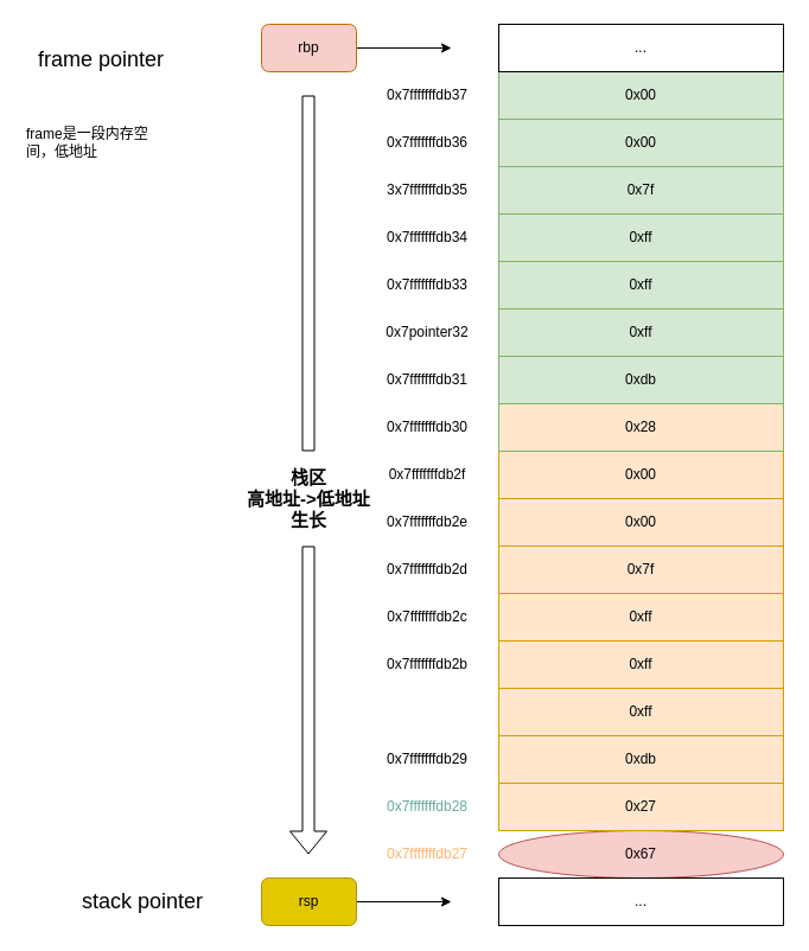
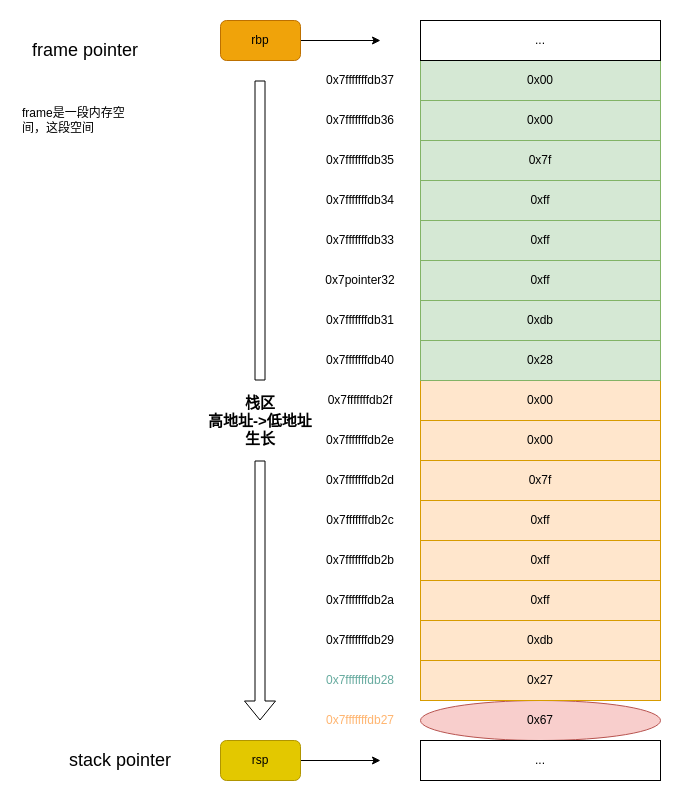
  <mxCell id="0" />
  <mxCell id="1" parent="0" />
  <mxCell id="2" value="0x67" style="ellipse;whiteSpace=wrap;html=1;fillColor=#f8cecc;strokeColor=#b85450;" vertex="1" parent="1"><mxGeometry x="420" y="700" width="240" height="40" as="geometry" /></mxCell>
  <mxCell id="3" value="0x27" style="rounded=0;whiteSpace=wrap;html=1;fillColor=#ffe6cc;strokeColor=#d79b00;" vertex="1" parent="1"><mxGeometry x="420" y="660" width="240" height="40" as="geometry" /></mxCell>
  <mxCell id="4" value="0xdb" style="rounded=0;whiteSpace=wrap;html=1;fillColor=#ffe6cc;strokeColor=#d79b00;" vertex="1" parent="1"><mxGeometry x="420" y="620" width="240" height="40" as="geometry" /></mxCell>
  <mxCell id="5" value="0xff" style="rounded=0;whiteSpace=wrap;html=1;fillColor=#ffe6cc;strokeColor=#d79b00;" vertex="1" parent="1"><mxGeometry x="420" y="580" width="240" height="40" as="geometry" /></mxCell>
  <mxCell id="6" value="0xff" style="rounded=0;whiteSpace=wrap;html=1;fillColor=#ffe6cc;strokeColor=#d79b00;" vertex="1" parent="1"><mxGeometry x="420" y="540" width="240" height="40" as="geometry" /></mxCell>
  <mxCell id="7" value="0xff" style="rounded=0;whiteSpace=wrap;html=1;fillColor=#ffe6cc;strokeColor=#d79b00;" vertex="1" parent="1"><mxGeometry x="420" y="500" width="240" height="40" as="geometry" /></mxCell>
  <mxCell id="8" value="0x7f" style="rounded=0;whiteSpace=wrap;html=1;fillColor=#ffe6cc;strokeColor=#d79b00;" vertex="1" parent="1"><mxGeometry x="420" y="460" width="240" height="40" as="geometry" /></mxCell>
  <mxCell id="9" value="0x00" style="rounded=0;whiteSpace=wrap;html=1;fillColor=#ffe6cc;strokeColor=#d79b00;" vertex="1" parent="1"><mxGeometry x="420" y="420" width="240" height="40" as="geometry" /></mxCell>
  <mxCell id="10" value="0x00" style="rounded=0;whiteSpace=wrap;html=1;fillColor=#ffe6cc;strokeColor=#d79b00;" vertex="1" parent="1"><mxGeometry x="420" y="380" width="240" height="40" as="geometry" /></mxCell>
- <mxCell id="11" value="0x28" style="rounded=0;whiteSpace=wrap;html=1;fillColor=#ffe6cc;strokeColor=#82b366;" vertex="1" parent="1"><mxGeometry x="420" y="340" width="240" height="40" as="geometry" /></mxCell>
+ <mxCell id="11" value="0x28" style="rounded=0;whiteSpace=wrap;html=1;fillColor=#d5e8d4;strokeColor=#82b366;" vertex="1" parent="1"><mxGeometry x="420" y="340" width="240" height="40" as="geometry" /></mxCell>
  <mxCell id="12" value="0xdb" style="rounded=0;whiteSpace=wrap;html=1;fillColor=#d5e8d4;strokeColor=#82b366;" vertex="1" parent="1"><mxGeometry x="420" y="300" width="240" height="40" as="geometry" /></mxCell>
  <mxCell id="13" value="0xff" style="rounded=0;whiteSpace=wrap;html=1;fillColor=#d5e8d4;strokeColor=#82b366;" vertex="1" parent="1"><mxGeometry x="420" y="260" width="240" height="40" as="geometry" /></mxCell>
  <mxCell id="14" value="&lt;font color=&quot;#ffb570&quot;&gt;0x7fffffffdb27&lt;/font&gt;" style="text;html=1;strokeColor=none;fillColor=none;align=center;verticalAlign=middle;whiteSpace=wrap;rounded=0;" vertex="1" parent="1"><mxGeometry x="300" y="700" width="120" height="40" as="geometry" /></mxCell>
  <mxCell id="15" value="0xff" style="rounded=0;whiteSpace=wrap;html=1;fillColor=#d5e8d4;strokeColor=#82b366;" vertex="1" parent="1"><mxGeometry x="420" y="220" width="240" height="40" as="geometry" /></mxCell>
  <mxCell id="16" value="0x00" style="rounded=0;whiteSpace=wrap;html=1;fillColor=#d5e8d4;strokeColor=#82b366;" vertex="1" parent="1"><mxGeometry x="420" y="100" width="240" height="40" as="geometry" /></mxCell>
  <mxCell id="17" value="0x7f" style="rounded=0;whiteSpace=wrap;html=1;fillColor=#d5e8d4;strokeColor=#82b366;" vertex="1" parent="1"><mxGeometry x="420" y="140" width="240" height="40" as="geometry" /></mxCell>
  <mxCell id="18" value="0xff" style="rounded=0;whiteSpace=wrap;html=1;fillColor=#d5e8d4;strokeColor=#82b366;" vertex="1" parent="1"><mxGeometry x="420" y="180" width="240" height="40" as="geometry" /></mxCell>
  <mxCell id="19" value="0x00" style="rounded=0;whiteSpace=wrap;html=1;fillColor=#d5e8d4;strokeColor=#82b366;" vertex="1" parent="1"><mxGeometry x="420" y="60" width="240" height="40" as="geometry" /></mxCell>
  <mxCell id="20" value="..." style="rounded=0;whiteSpace=wrap;html=1;" vertex="1" parent="1"><mxGeometry x="420" y="740" width="240" height="40" as="geometry" /></mxCell>
  <mxCell id="21" value="..." style="rounded=0;whiteSpace=wrap;html=1;" vertex="1" parent="1"><mxGeometry x="420" y="20" width="240" height="40" as="geometry" /></mxCell>
  <mxCell id="22" value="&lt;font color=&quot;#67ab9f&quot;&gt;0x7fffffffdb28&lt;/font&gt;" style="text;html=1;strokeColor=none;fillColor=none;align=center;verticalAlign=middle;whiteSpace=wrap;rounded=0;" vertex="1" parent="1"><mxGeometry x="300" y="660" width="120" height="40" as="geometry" /></mxCell>
  <mxCell id="23" value="0x7fffffffdb29" style="text;html=1;strokeColor=none;fillColor=none;align=center;verticalAlign=middle;whiteSpace=wrap;rounded=0;" vertex="1" parent="1"><mxGeometry x="300" y="620" width="120" height="40" as="geometry" /></mxCell>
+ <mxCell id="24" value="0x7fffffffdb2a" style="text;html=1;strokeColor=none;fillColor=none;align=center;verticalAlign=middle;whiteSpace=wrap;rounded=0;" vertex="1" parent="1"><mxGeometry x="300" y="580" width="120" height="40" as="geometry" /></mxCell>
  <mxCell id="25" value="0x7fffffffdb2b" style="text;html=1;strokeColor=none;fillColor=none;align=center;verticalAlign=middle;whiteSpace=wrap;rounded=0;" vertex="1" parent="1"><mxGeometry x="300" y="540" width="120" height="40" as="geometry" /></mxCell>
  <mxCell id="26" value="0x7fffffffdb2c" style="text;html=1;strokeColor=none;fillColor=none;align=center;verticalAlign=middle;whiteSpace=wrap;rounded=0;" vertex="1" parent="1"><mxGeometry x="300" y="500" width="120" height="40" as="geometry" /></mxCell>
  <mxCell id="27" value="0x7fffffffdb2d" style="text;html=1;strokeColor=none;fillColor=none;align=center;verticalAlign=middle;whiteSpace=wrap;rounded=0;" vertex="1" parent="1"><mxGeometry x="300" y="460" width="120" height="40" as="geometry" /></mxCell>
  <mxCell id="28" value="0x7fffffffdb2e" style="text;html=1;strokeColor=none;fillColor=none;align=center;verticalAlign=middle;whiteSpace=wrap;rounded=0;" vertex="1" parent="1"><mxGeometry x="300" y="420" width="120" height="40" as="geometry" /></mxCell>
  <mxCell id="29" value="0x7fffffffdb2f" style="text;html=1;strokeColor=none;fillColor=none;align=center;verticalAlign=middle;whiteSpace=wrap;rounded=0;" vertex="1" parent="1"><mxGeometry x="300" y="380" width="120" height="40" as="geometry" /></mxCell>
- <mxCell id="30" value="0x7fffffffdb30" style="text;html=1;strokeColor=none;fillColor=none;align=center;verticalAlign=middle;whiteSpace=wrap;rounded=0;" vertex="1" parent="1"><mxGeometry x="300" y="340" width="120" height="40" as="geometry" /></mxCell>
+ <mxCell id="30" value="0x7fffffffdb40" style="text;html=1;strokeColor=none;fillColor=none;align=center;verticalAlign=middle;whiteSpace=wrap;rounded=0;" vertex="1" parent="1"><mxGeometry x="300" y="340" width="120" height="40" as="geometry" /></mxCell>
  <mxCell id="31" value="0x7fffffffdb31" style="text;html=1;strokeColor=none;fillColor=none;align=center;verticalAlign=middle;whiteSpace=wrap;rounded=0;" vertex="1" parent="1"><mxGeometry x="300" y="300" width="120" height="40" as="geometry" /></mxCell>
  <mxCell id="32" value="0x7pointer32" style="text;html=1;strokeColor=none;fillColor=none;align=center;verticalAlign=middle;whiteSpace=wrap;rounded=0;" vertex="1" parent="1"><mxGeometry x="300" y="260" width="120" height="40" as="geometry" /></mxCell>
  <mxCell id="33" value="0x7fffffffdb33" style="text;html=1;strokeColor=none;fillColor=none;align=center;verticalAlign=middle;whiteSpace=wrap;rounded=0;" vertex="1" parent="1"><mxGeometry x="300" y="220" width="120" height="40" as="geometry" /></mxCell>
  <mxCell id="34" value="0x7fffffffdb34" style="text;html=1;strokeColor=none;fillColor=none;align=center;verticalAlign=middle;whiteSpace=wrap;rounded=0;" vertex="1" parent="1"><mxGeometry x="300" y="180" width="120" height="40" as="geometry" /></mxCell>
- <mxCell id="35" value="3x7fffffffdb35" style="text;html=1;strokeColor=none;fillColor=none;align=center;verticalAlign=middle;whiteSpace=wrap;rounded=0;" vertex="1" parent="1"><mxGeometry x="300" y="140" width="120" height="40" as="geometry" /></mxCell>
+ <mxCell id="35" value="0x7fffffffdb35" style="text;html=1;strokeColor=none;fillColor=none;align=center;verticalAlign=middle;whiteSpace=wrap;rounded=0;" vertex="1" parent="1"><mxGeometry x="300" y="140" width="120" height="40" as="geometry" /></mxCell>
  <mxCell id="36" value="0x7fffffffdb37" style="text;html=1;strokeColor=none;fillColor=none;align=center;verticalAlign=middle;whiteSpace=wrap;rounded=0;" vertex="1" parent="1"><mxGeometry x="300" y="60" width="120" height="40" as="geometry" /></mxCell>
  <mxCell id="37" value="0x7fffffffdb36" style="text;html=1;strokeColor=none;fillColor=none;align=center;verticalAlign=middle;whiteSpace=wrap;rounded=0;" vertex="1" parent="1"><mxGeometry x="300" y="100" width="120" height="40" as="geometry" /></mxCell>
  <mxCell id="38" value="" style="endArrow=classic;html=1;" edge="1" parent="1"><mxGeometry width="50" height="50" relative="1" as="geometry"><mxPoint x="300" y="760" as="sourcePoint" /><mxPoint x="380" y="760" as="targetPoint" /></mxGeometry></mxCell>
  <mxCell id="39" value="rsp" style="rounded=1;whiteSpace=wrap;html=1;fillColor=#e3c800;strokeColor=#B09500;fontColor=#000000;" vertex="1" parent="1"><mxGeometry x="220" y="740" width="80" height="40" as="geometry" /></mxCell>
  <mxCell id="40" value="" style="endArrow=classic;html=1;" edge="1" parent="1"><mxGeometry width="50" height="50" relative="1" as="geometry"><mxPoint x="300" y="40" as="sourcePoint" /><mxPoint x="380" y="40" as="targetPoint" /></mxGeometry></mxCell>
- <mxCell id="41" value="rbp" style="rounded=1;whiteSpace=wrap;html=1;fillColor=#f8cecc;strokeColor=#BD7000;fontColor=#000000;" vertex="1" parent="1"><mxGeometry x="220" y="20" width="80" height="40" as="geometry" /></mxCell>
+ <mxCell id="41" value="rbp" style="rounded=1;whiteSpace=wrap;html=1;fillColor=#f0a30a;strokeColor=#BD7000;fontColor=#000000;" vertex="1" parent="1"><mxGeometry x="220" y="20" width="80" height="40" as="geometry" /></mxCell>
  <mxCell id="42" value="" style="shape=flexArrow;endArrow=classic;html=1;startArrow=none;" edge="1" parent="1"><mxGeometry width="50" height="50" relative="1" as="geometry"><mxPoint x="259.5" y="460" as="sourcePoint" /><mxPoint x="259.5" y="720" as="targetPoint" /></mxGeometry></mxCell>
  <mxCell id="43" value="&lt;span style=&quot;font-size: 18px&quot;&gt;frame pointer&lt;/span&gt;" style="text;html=1;strokeColor=none;fillColor=none;align=center;verticalAlign=middle;whiteSpace=wrap;rounded=0;" vertex="1" parent="1"><mxGeometry x="25" y="30" width="120" height="40" as="geometry" /></mxCell>
  <mxCell id="44" value="" style="shape=flexArrow;endArrow=none;html=1;" edge="1" parent="1"><mxGeometry width="50" height="50" relative="1" as="geometry"><mxPoint x="259.5" y="380" as="sourcePoint" /><mxPoint x="259.5" y="80" as="targetPoint" /></mxGeometry></mxCell>
  <mxCell id="45" value="&lt;b style=&quot;font-size: 15px&quot;&gt;栈区&lt;br&gt;高地址-&amp;gt;低地址&lt;br&gt;生长&lt;/b&gt;" style="text;html=1;strokeColor=none;fillColor=none;align=center;verticalAlign=middle;whiteSpace=wrap;rounded=0;" vertex="1" parent="1"><mxGeometry x="200" y="380" width="120" height="80" as="geometry" /></mxCell>
  <mxCell id="46" value="&lt;span style=&quot;font-size: 18px&quot;&gt;stack pointer&lt;/span&gt;" style="text;html=1;strokeColor=none;fillColor=none;align=center;verticalAlign=middle;whiteSpace=wrap;rounded=0;" vertex="1" parent="1"><mxGeometry x="60" y="740" width="120" height="40" as="geometry" /></mxCell>
- <mxCell id="47" value="frame是一段内存空间，低地址" style="text;html=1;strokeColor=none;fillColor=none;align=left;verticalAlign=middle;whiteSpace=wrap;rounded=0;" vertex="1" parent="1"><mxGeometry x="20" y="100" width="110" height="40" as="geometry" /></mxCell>
+ <mxCell id="47" value="frame是一段内存空间，这段空间" style="text;html=1;strokeColor=none;fillColor=none;align=left;verticalAlign=middle;whiteSpace=wrap;rounded=0;" vertex="1" parent="1"><mxGeometry x="20" y="100" width="110" height="40" as="geometry" /></mxCell>
